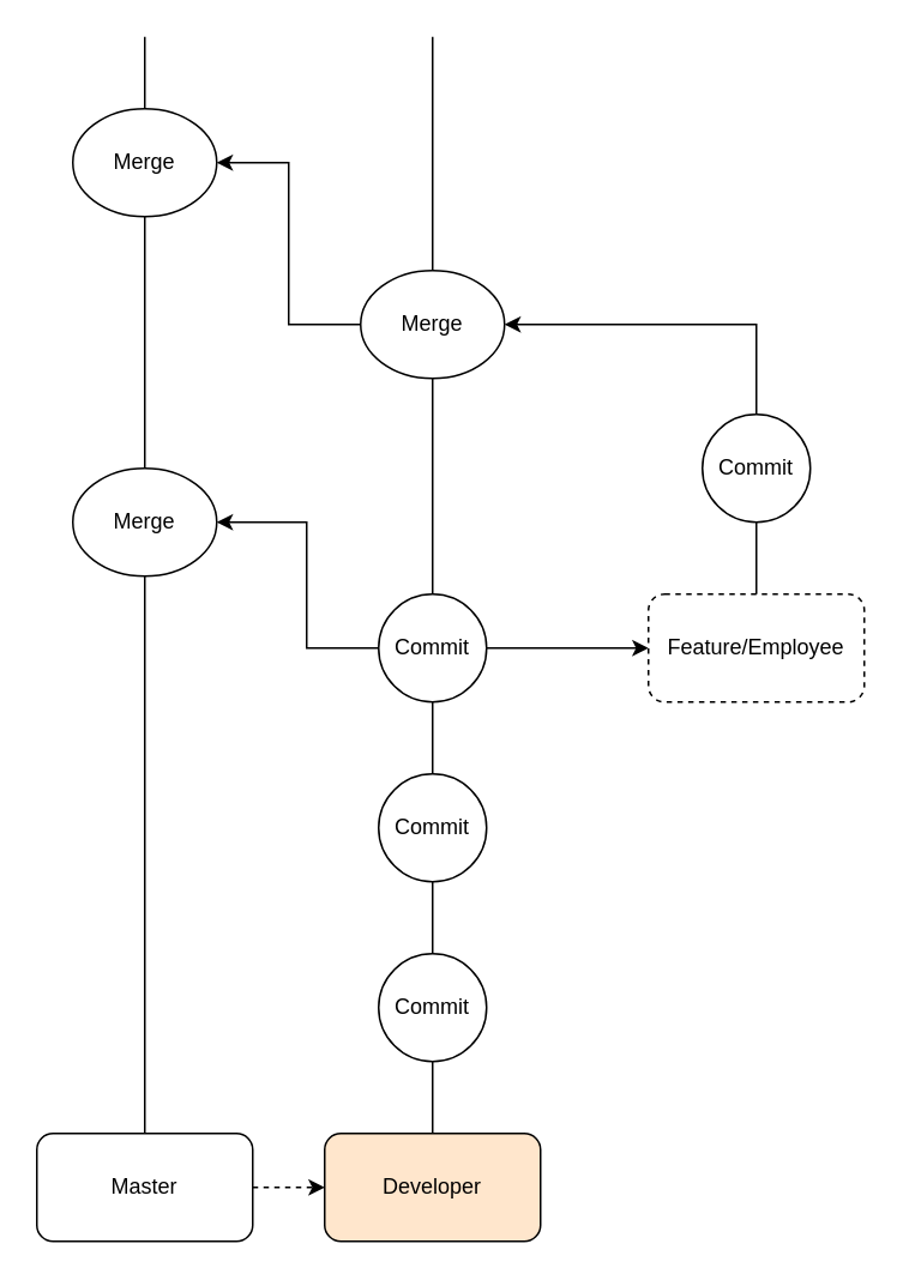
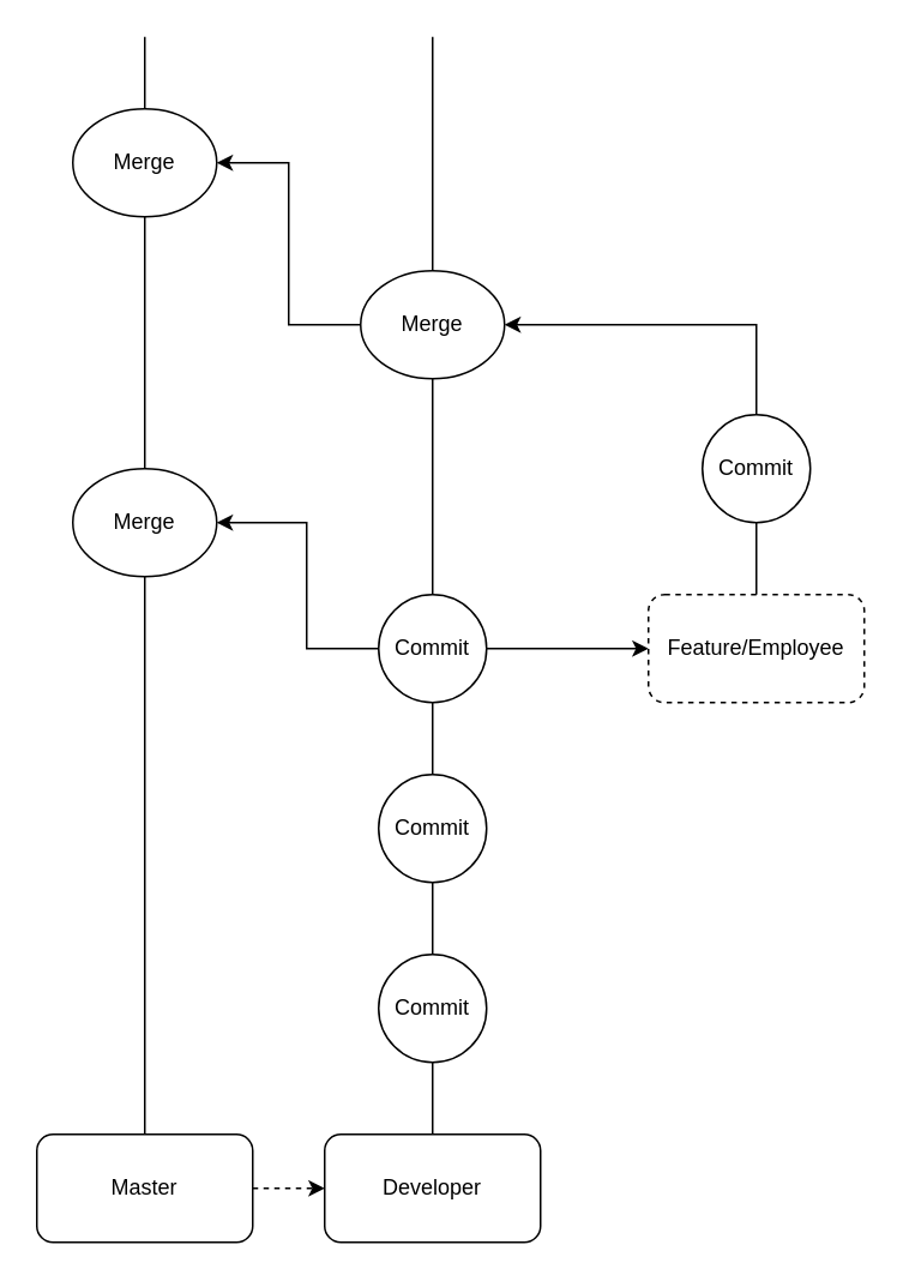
  <mxCell id="0" />
  <mxCell id="1" parent="0" />
  <mxCell id="2" value="&lt;div&gt;Master&lt;/div&gt;" style="rounded=1;whiteSpace=wrap;html=1;" vertex="1" parent="1"><mxGeometry x="20" y="630" width="120" height="60" as="geometry" /></mxCell>
- <mxCell id="3" value="&lt;div&gt;Developer&lt;/div&gt;" style="rounded=1;whiteSpace=wrap;html=1;fillColor=#ffe6cc;" vertex="1" parent="1"><mxGeometry x="180" y="630" width="120" height="60" as="geometry" /></mxCell>
+ <mxCell id="3" value="&lt;div&gt;Developer&lt;/div&gt;" style="rounded=1;whiteSpace=wrap;html=1;" vertex="1" parent="1"><mxGeometry x="180" y="630" width="120" height="60" as="geometry" /></mxCell>
  <mxCell id="4" value="" style="endArrow=classic;html=1;rounded=0;exitX=1;exitY=0.5;exitDx=0;exitDy=0;dashed=1;" edge="1" parent="1" source="2" target="3"><mxGeometry width="50" height="50" relative="1" as="geometry"><mxPoint x="310" y="530" as="sourcePoint" /><mxPoint x="360" y="480" as="targetPoint" /></mxGeometry></mxCell>
  <mxCell id="5" value="Commit" style="ellipse;whiteSpace=wrap;html=1;aspect=fixed;" vertex="1" parent="1"><mxGeometry x="210" y="530" width="60" height="60" as="geometry" /></mxCell>
  <mxCell id="6" value="Commit" style="ellipse;whiteSpace=wrap;html=1;aspect=fixed;" vertex="1" parent="1"><mxGeometry x="210" y="430" width="60" height="60" as="geometry" /></mxCell>
  <mxCell id="7" style="edgeStyle=orthogonalEdgeStyle;rounded=0;orthogonalLoop=1;jettySize=auto;html=1;exitX=1;exitY=0.5;exitDx=0;exitDy=0;entryX=0;entryY=0.5;entryDx=0;entryDy=0;" edge="1" parent="1" source="8" target="20"><mxGeometry relative="1" as="geometry" /></mxCell>
  <mxCell id="8" value="Commit" style="ellipse;whiteSpace=wrap;html=1;aspect=fixed;" vertex="1" parent="1"><mxGeometry x="210" y="330" width="60" height="60" as="geometry" /></mxCell>
  <mxCell id="9" value="Merge" style="ellipse;whiteSpace=wrap;html=1;" vertex="1" parent="1"><mxGeometry x="40" y="260" width="80" height="60" as="geometry" /></mxCell>
  <mxCell id="10" value="" style="endArrow=none;html=1;rounded=0;exitX=0.5;exitY=0;exitDx=0;exitDy=0;entryX=0.5;entryY=1;entryDx=0;entryDy=0;" edge="1" parent="1" source="3" target="5"><mxGeometry width="50" height="50" relative="1" as="geometry"><mxPoint x="310" y="530" as="sourcePoint" /><mxPoint x="360" y="480" as="targetPoint" /></mxGeometry></mxCell>
  <mxCell id="11" value="" style="endArrow=none;html=1;rounded=0;entryX=0.5;entryY=1;entryDx=0;entryDy=0;" edge="1" parent="1" target="9"><mxGeometry width="50" height="50" relative="1" as="geometry"><mxPoint x="80" y="630" as="sourcePoint" /><mxPoint x="130" y="580" as="targetPoint" /></mxGeometry></mxCell>
  <mxCell id="12" value="" style="endArrow=none;html=1;rounded=0;exitX=0.5;exitY=0;exitDx=0;exitDy=0;entryX=0.5;entryY=1;entryDx=0;entryDy=0;" edge="1" parent="1" source="5" target="6"><mxGeometry width="50" height="50" relative="1" as="geometry"><mxPoint x="310" y="530" as="sourcePoint" /><mxPoint x="360" y="480" as="targetPoint" /></mxGeometry></mxCell>
  <mxCell id="13" value="" style="endArrow=none;html=1;rounded=0;exitX=0.5;exitY=0;exitDx=0;exitDy=0;entryX=0.5;entryY=1;entryDx=0;entryDy=0;" edge="1" parent="1" source="6" target="8"><mxGeometry width="50" height="50" relative="1" as="geometry"><mxPoint x="310" y="530" as="sourcePoint" /><mxPoint x="360" y="480" as="targetPoint" /></mxGeometry></mxCell>
  <mxCell id="14" value="" style="endArrow=none;html=1;rounded=0;exitX=0.5;exitY=0;exitDx=0;exitDy=0;entryX=0.5;entryY=1;entryDx=0;entryDy=0;" edge="1" parent="1" source="9" target="19"><mxGeometry width="50" height="50" relative="1" as="geometry"><mxPoint x="310" y="530" as="sourcePoint" /><mxPoint x="80" y="220" as="targetPoint" /></mxGeometry></mxCell>
  <mxCell id="15" value="" style="endArrow=classic;html=1;rounded=0;entryX=1;entryY=0.5;entryDx=0;entryDy=0;exitX=0;exitY=0.5;exitDx=0;exitDy=0;" edge="1" parent="1" source="8" target="9"><mxGeometry width="50" height="50" relative="1" as="geometry"><mxPoint x="200" y="360" as="sourcePoint" /><mxPoint x="120" y="300" as="targetPoint" /><Array as="points"><mxPoint x="170" y="360" /><mxPoint x="170" y="290" /></Array></mxGeometry></mxCell>
  <mxCell id="16" value="" style="endArrow=none;html=1;rounded=0;exitX=0.5;exitY=0;exitDx=0;exitDy=0;entryX=0.5;entryY=1;entryDx=0;entryDy=0;" edge="1" parent="1" source="8" target="18"><mxGeometry width="50" height="50" relative="1" as="geometry"><mxPoint x="310" y="410" as="sourcePoint" /><mxPoint x="240" y="260" as="targetPoint" /></mxGeometry></mxCell>
  <mxCell id="17" style="edgeStyle=orthogonalEdgeStyle;rounded=0;orthogonalLoop=1;jettySize=auto;html=1;exitX=0;exitY=0.5;exitDx=0;exitDy=0;entryX=1;entryY=0.5;entryDx=0;entryDy=0;" edge="1" parent="1" source="18" target="19"><mxGeometry relative="1" as="geometry" /></mxCell>
  <mxCell id="18" value="Merge" style="ellipse;whiteSpace=wrap;html=1;" vertex="1" parent="1"><mxGeometry x="200" y="150" width="80" height="60" as="geometry" /></mxCell>
  <mxCell id="19" value="Merge" style="ellipse;whiteSpace=wrap;html=1;" vertex="1" parent="1"><mxGeometry x="40" y="60" width="80" height="60" as="geometry" /></mxCell>
  <mxCell id="20" value="Feature/Employee" style="rounded=1;whiteSpace=wrap;html=1;dashed=1;" vertex="1" parent="1"><mxGeometry x="360" y="330" width="120" height="60" as="geometry" /></mxCell>
  <mxCell id="21" style="edgeStyle=orthogonalEdgeStyle;rounded=0;orthogonalLoop=1;jettySize=auto;html=1;entryX=1;entryY=0.5;entryDx=0;entryDy=0;exitX=0.5;exitY=0;exitDx=0;exitDy=0;" edge="1" parent="1" source="22" target="18"><mxGeometry relative="1" as="geometry" /></mxCell>
  <mxCell id="22" value="Commit" style="ellipse;whiteSpace=wrap;html=1;aspect=fixed;" vertex="1" parent="1"><mxGeometry x="390" y="230" width="60" height="60" as="geometry" /></mxCell>
  <mxCell id="23" value="" style="endArrow=none;html=1;rounded=0;exitX=0.5;exitY=0;exitDx=0;exitDy=0;entryX=0.5;entryY=1;entryDx=0;entryDy=0;" edge="1" parent="1" source="20" target="22"><mxGeometry width="50" height="50" relative="1" as="geometry"><mxPoint x="419.5" y="320" as="sourcePoint" /><mxPoint x="540" y="270" as="targetPoint" /></mxGeometry></mxCell>
  <mxCell id="24" value="" style="endArrow=none;html=1;rounded=0;exitX=0.5;exitY=0;exitDx=0;exitDy=0;" edge="1" parent="1" source="18"><mxGeometry width="50" height="50" relative="1" as="geometry"><mxPoint x="310" y="410" as="sourcePoint" /><mxPoint x="240" y="20" as="targetPoint" /></mxGeometry></mxCell>
  <mxCell id="25" value="" style="endArrow=none;html=1;rounded=0;exitX=0.5;exitY=0;exitDx=0;exitDy=0;" edge="1" parent="1" source="19"><mxGeometry width="50" height="50" relative="1" as="geometry"><mxPoint x="79.5" y="50" as="sourcePoint" /><mxPoint x="80" y="20" as="targetPoint" /></mxGeometry></mxCell>
